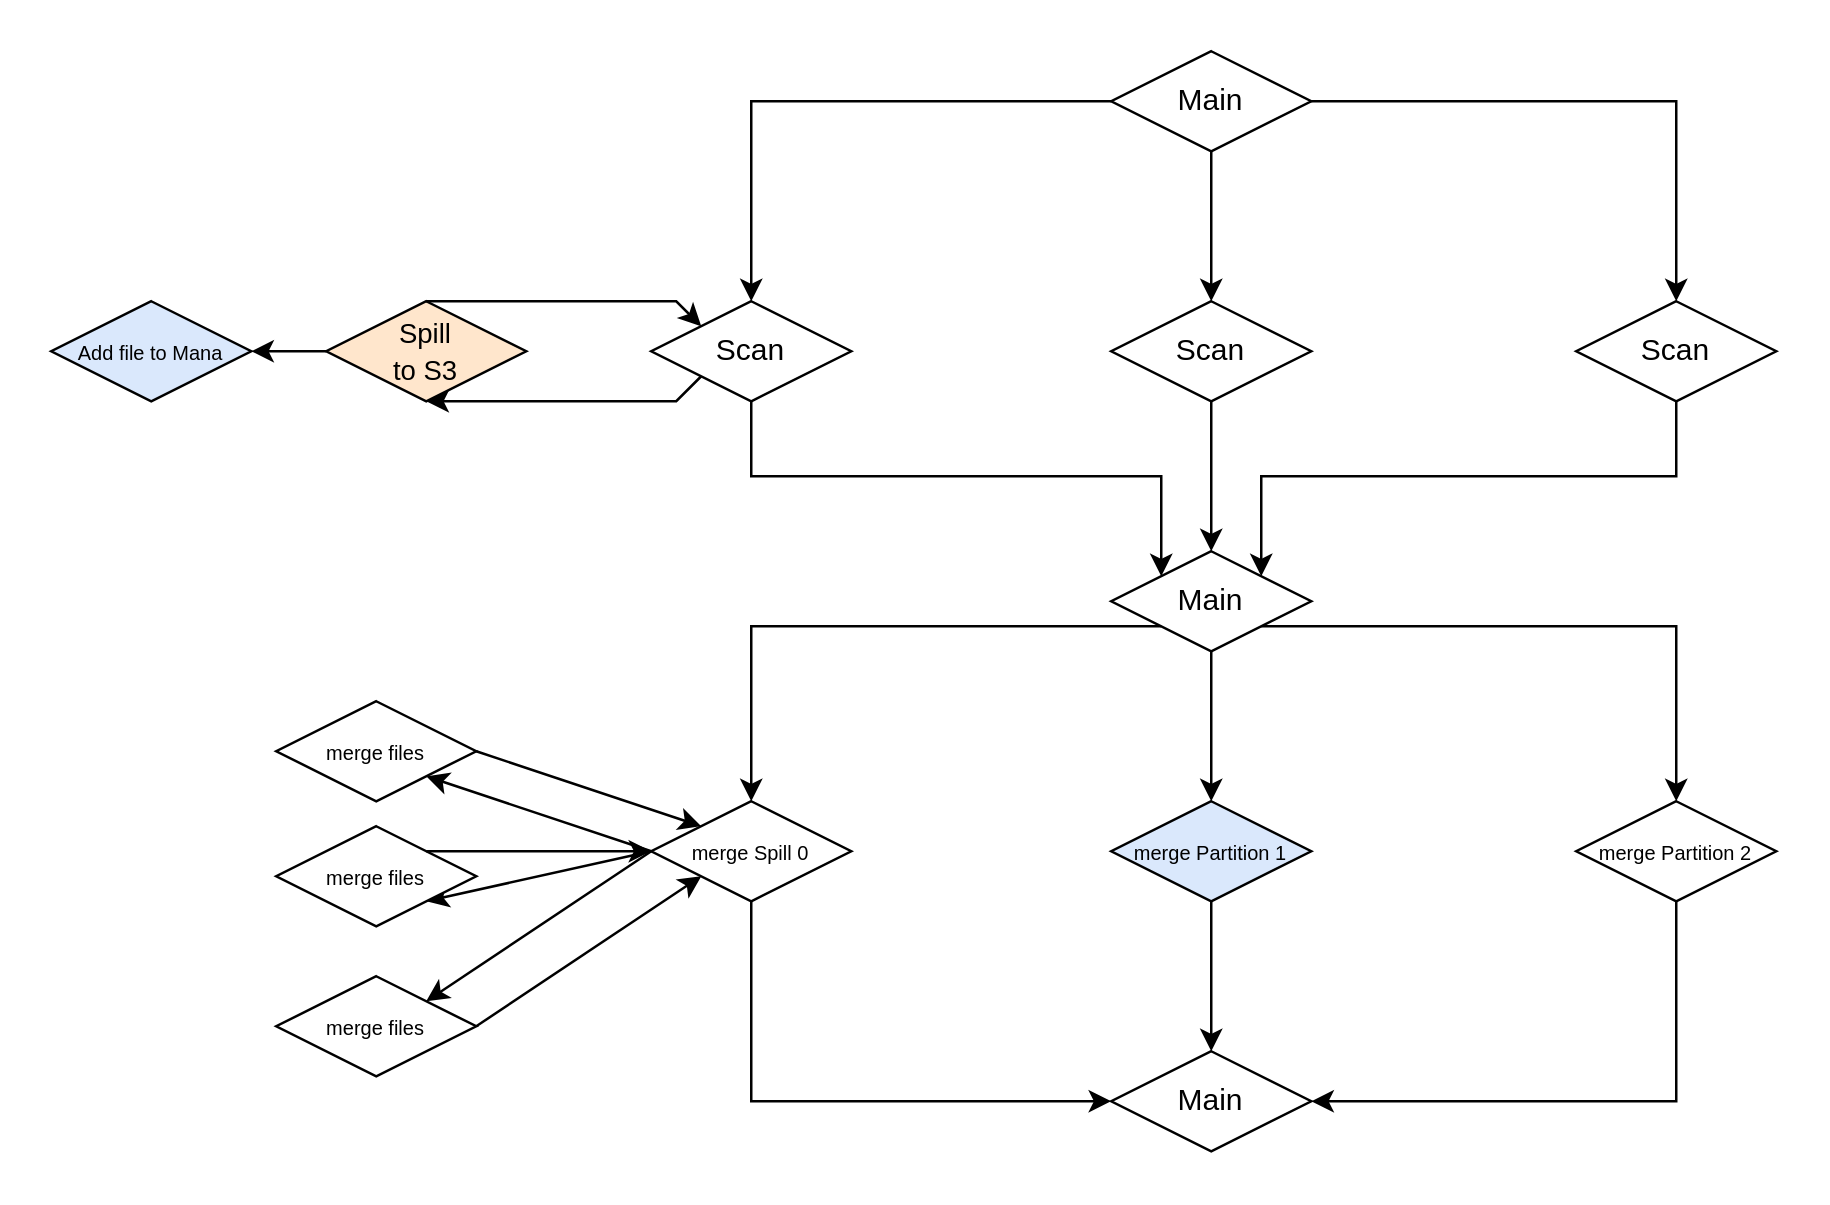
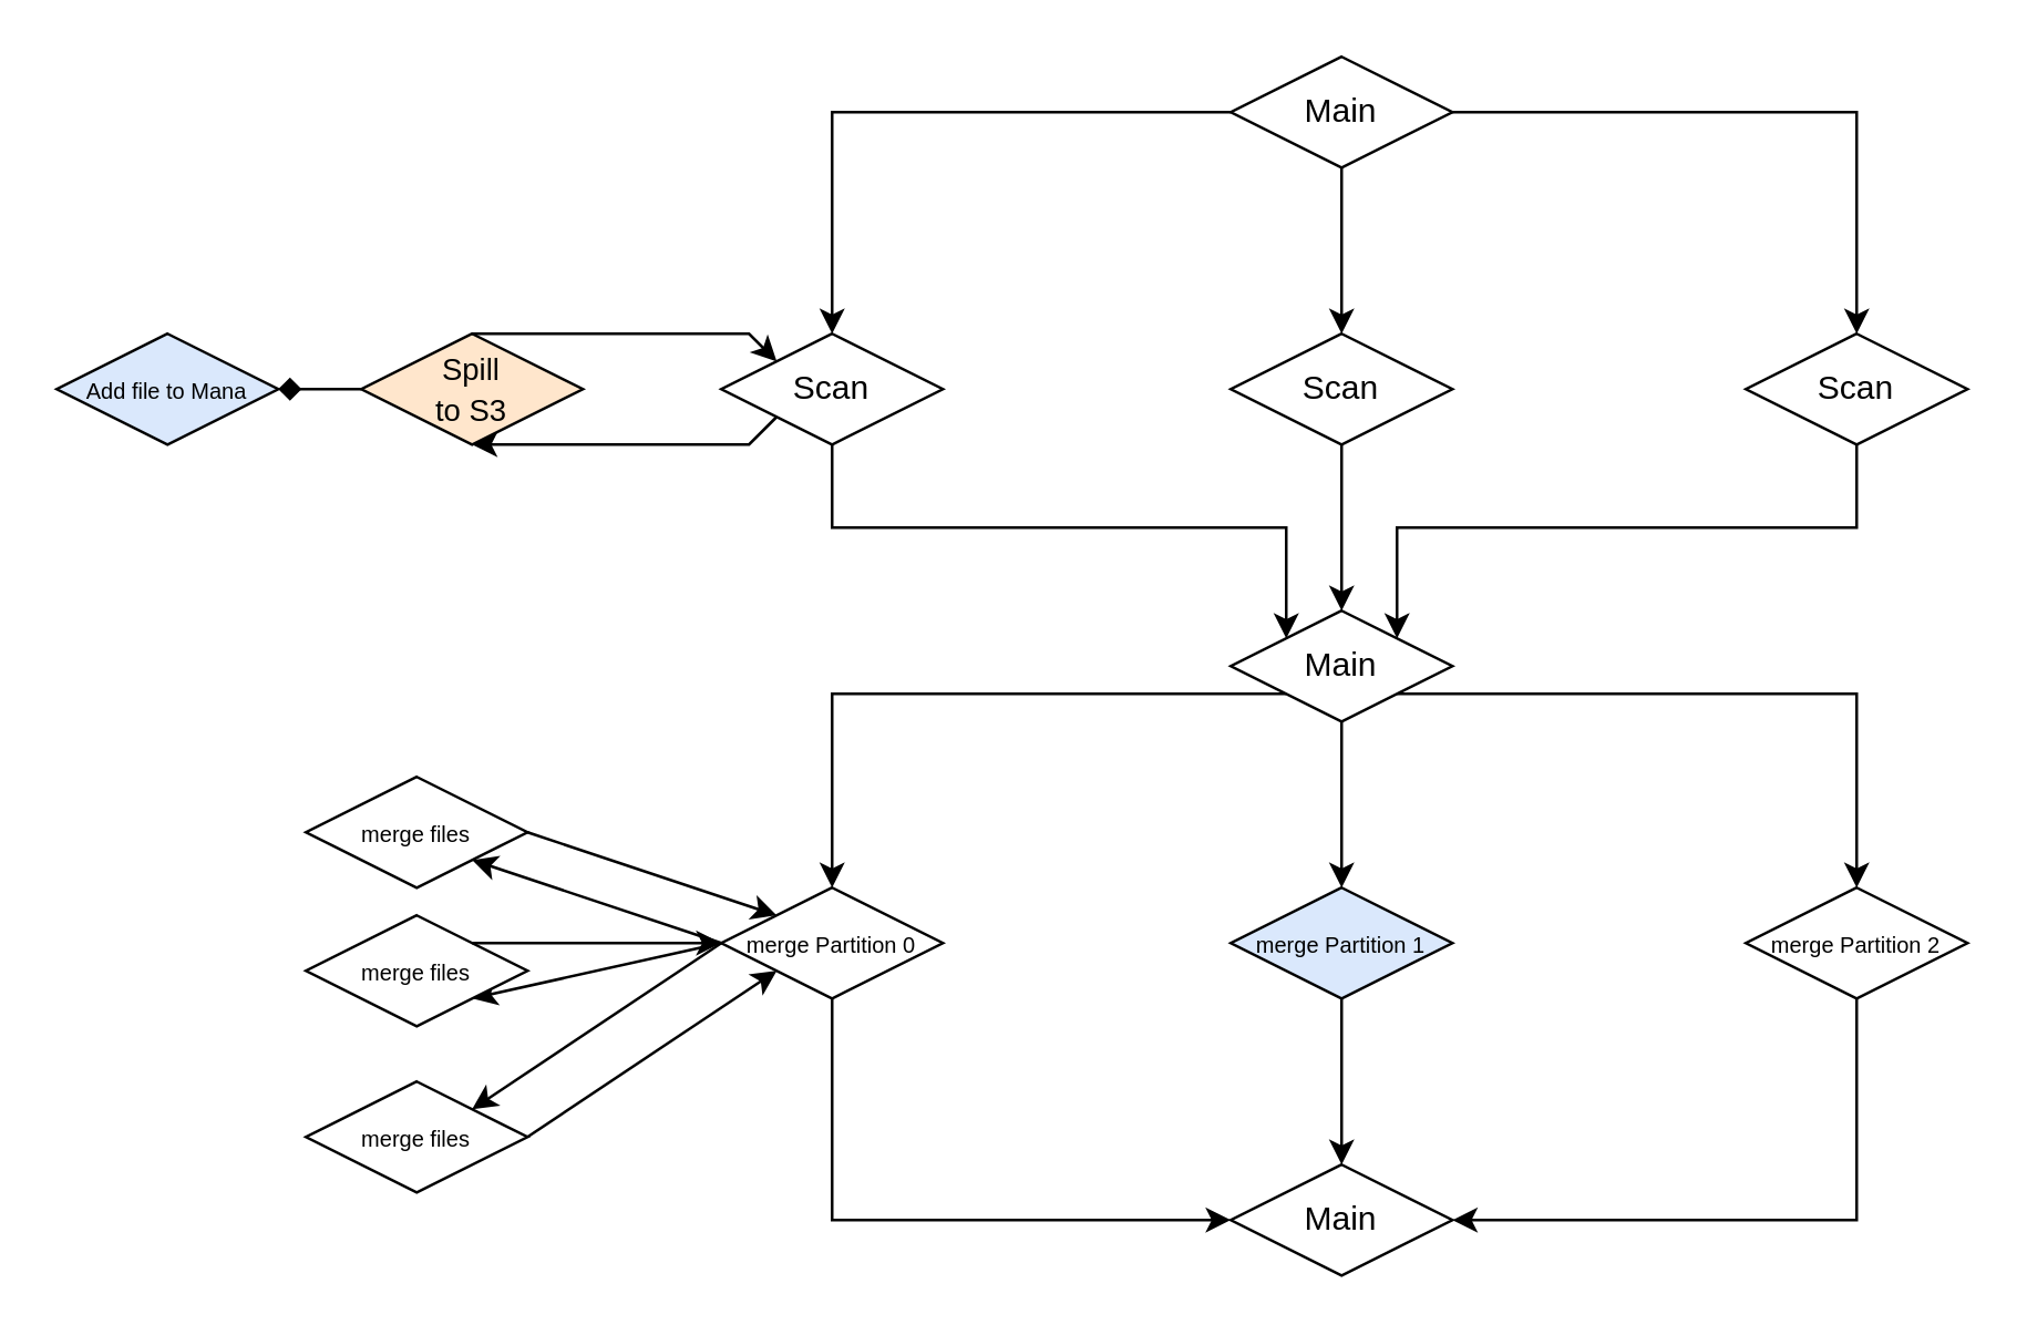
  <mxCell id="0" />
  <mxCell id="1" parent="0" />
  <mxCell id="2" value="Main" style="rhombus;whiteSpace=wrap;html=1;" vertex="1" parent="1"><mxGeometry x="444" y="20" width="80" height="40" as="geometry" /></mxCell>
  <mxCell id="3" value="" style="endArrow=classic;html=1;rounded=0;exitX=0;exitY=0.5;exitDx=0;exitDy=0;entryX=0.5;entryY=0;entryDx=0;entryDy=0;" edge="1" parent="1" source="2" target="7"><mxGeometry width="50" height="50" relative="1" as="geometry"><mxPoint x="270" y="190" as="sourcePoint" /><mxPoint x="300" y="120" as="targetPoint" /><Array as="points"><mxPoint x="300" y="40" /></Array></mxGeometry></mxCell>
  <mxCell id="4" value="" style="endArrow=classic;html=1;rounded=0;exitX=1;exitY=0.5;exitDx=0;exitDy=0;entryX=0.5;entryY=0;entryDx=0;entryDy=0;" edge="1" parent="1" source="2" target="11"><mxGeometry width="50" height="50" relative="1" as="geometry"><mxPoint x="634" y="60" as="sourcePoint" /><mxPoint x="560" y="110" as="targetPoint" /><Array as="points"><mxPoint x="670" y="40" /></Array></mxGeometry></mxCell>
  <mxCell id="5" value="" style="endArrow=classic;html=1;rounded=0;exitX=0.5;exitY=1;exitDx=0;exitDy=0;entryX=0.5;entryY=0;entryDx=0;entryDy=0;" edge="1" parent="1" source="2" target="9"><mxGeometry width="50" height="50" relative="1" as="geometry"><mxPoint x="460" y="280" as="sourcePoint" /><mxPoint x="484" y="110" as="targetPoint" /></mxGeometry></mxCell>
  <mxCell id="6" style="edgeStyle=orthogonalEdgeStyle;rounded=0;orthogonalLoop=1;jettySize=auto;html=1;entryX=0;entryY=0;entryDx=0;entryDy=0;exitX=0.5;exitY=1;exitDx=0;exitDy=0;" edge="1" parent="1" source="7" target="17"><mxGeometry relative="1" as="geometry" /></mxCell>
  <mxCell id="7" value="Scan" style="rhombus;whiteSpace=wrap;html=1;" vertex="1" parent="1"><mxGeometry x="260" y="120" width="80" height="40" as="geometry" /></mxCell>
  <mxCell id="8" style="edgeStyle=orthogonalEdgeStyle;rounded=0;orthogonalLoop=1;jettySize=auto;html=1;entryX=0.5;entryY=0;entryDx=0;entryDy=0;" edge="1" parent="1" source="9" target="17"><mxGeometry relative="1" as="geometry" /></mxCell>
  <mxCell id="9" value="Scan" style="rhombus;whiteSpace=wrap;html=1;" vertex="1" parent="1"><mxGeometry x="444" y="120" width="80" height="40" as="geometry" /></mxCell>
  <mxCell id="10" style="edgeStyle=orthogonalEdgeStyle;rounded=0;orthogonalLoop=1;jettySize=auto;html=1;entryX=1;entryY=0;entryDx=0;entryDy=0;exitX=0.5;exitY=1;exitDx=0;exitDy=0;" edge="1" parent="1" source="11" target="17"><mxGeometry relative="1" as="geometry" /></mxCell>
  <mxCell id="11" value="Scan" style="rhombus;whiteSpace=wrap;html=1;" vertex="1" parent="1"><mxGeometry x="630" y="120" width="80" height="40" as="geometry" /></mxCell>
  <mxCell id="12" value="" style="endArrow=classic;html=1;rounded=0;exitX=0;exitY=1;exitDx=0;exitDy=0;entryX=0.5;entryY=1;entryDx=0;entryDy=0;" edge="1" parent="1" source="7" target="14"><mxGeometry width="50" height="50" relative="1" as="geometry"><mxPoint x="170" y="240" as="sourcePoint" /><mxPoint x="210" y="140" as="targetPoint" /><Array as="points"><mxPoint x="270" y="160" /></Array></mxGeometry></mxCell>
- <mxCell id="13" value="" style="edgeStyle=orthogonalEdgeStyle;rounded=0;orthogonalLoop=1;jettySize=auto;html=1;" edge="1" parent="1" source="14" target="16"><mxGeometry relative="1" as="geometry" /></mxCell>
+ <mxCell id="13" value="" style="edgeStyle=orthogonalEdgeStyle;rounded=0;orthogonalLoop=1;jettySize=auto;html=1;endArrow=diamond;" edge="1" parent="1" source="14" target="16"><mxGeometry relative="1" as="geometry" /></mxCell>
  <mxCell id="14" value="&lt;font style=&quot;font-size: 11px;&quot;&gt;Spill&lt;/font&gt;&lt;div&gt;&lt;font style=&quot;font-size: 11px;&quot;&gt;to S3&lt;/font&gt;&lt;/div&gt;" style="rhombus;whiteSpace=wrap;html=1;fillColor=#ffe6cc;" vertex="1" parent="1"><mxGeometry x="130" y="120" width="80" height="40" as="geometry" /></mxCell>
  <mxCell id="15" value="" style="endArrow=classic;html=1;rounded=0;exitX=0.5;exitY=0;exitDx=0;exitDy=0;entryX=0;entryY=0;entryDx=0;entryDy=0;" edge="1" parent="1" source="14" target="7"><mxGeometry width="50" height="50" relative="1" as="geometry"><mxPoint x="410" y="220" as="sourcePoint" /><mxPoint x="460" y="170" as="targetPoint" /><Array as="points"><mxPoint x="270" y="120" /></Array></mxGeometry></mxCell>
  <mxCell id="16" value="&lt;font style=&quot;font-size: 8px;&quot;&gt;Add file to Mana&lt;/font&gt;" style="rhombus;whiteSpace=wrap;html=1;fillColor=#dae8fc;" vertex="1" parent="1"><mxGeometry x="20" y="120" width="80" height="40" as="geometry" /></mxCell>
  <mxCell id="17" value="Main" style="rhombus;whiteSpace=wrap;html=1;" vertex="1" parent="1"><mxGeometry x="444" y="220" width="80" height="40" as="geometry" /></mxCell>
  <mxCell id="18" value="" style="endArrow=classic;html=1;rounded=0;exitX=0;exitY=1;exitDx=0;exitDy=0;entryX=0.5;entryY=0;entryDx=0;entryDy=0;" edge="1" source="17" parent="1" target="27"><mxGeometry width="50" height="50" relative="1" as="geometry"><mxPoint x="444" y="310" as="sourcePoint" /><mxPoint x="300" y="390" as="targetPoint" /><Array as="points"><mxPoint x="300" y="250" /></Array></mxGeometry></mxCell>
  <mxCell id="19" value="" style="endArrow=classic;html=1;rounded=0;exitX=1;exitY=1;exitDx=0;exitDy=0;entryX=0.5;entryY=0;entryDx=0;entryDy=0;" edge="1" source="17" target="25" parent="1"><mxGeometry width="50" height="50" relative="1" as="geometry"><mxPoint x="524" y="310" as="sourcePoint" /><mxPoint x="560" y="380" as="targetPoint" /><Array as="points"><mxPoint x="670" y="250" /></Array></mxGeometry></mxCell>
  <mxCell id="20" value="" style="endArrow=classic;html=1;rounded=0;exitX=0.5;exitY=1;exitDx=0;exitDy=0;entryX=0.5;entryY=0;entryDx=0;entryDy=0;" edge="1" source="17" target="23" parent="1"><mxGeometry width="50" height="50" relative="1" as="geometry"><mxPoint x="484" y="330" as="sourcePoint" /><mxPoint x="484" y="380" as="targetPoint" /></mxGeometry></mxCell>
  <mxCell id="21" style="edgeStyle=orthogonalEdgeStyle;rounded=0;orthogonalLoop=1;jettySize=auto;html=1;entryX=0;entryY=0.5;entryDx=0;entryDy=0;exitX=0.5;exitY=1;exitDx=0;exitDy=0;" edge="1" target="26" parent="1" source="27"><mxGeometry relative="1" as="geometry"><mxPoint x="300" y="360" as="sourcePoint" /></mxGeometry></mxCell>
  <mxCell id="22" style="edgeStyle=orthogonalEdgeStyle;rounded=0;orthogonalLoop=1;jettySize=auto;html=1;entryX=0.5;entryY=0;entryDx=0;entryDy=0;" edge="1" source="23" target="26" parent="1"><mxGeometry relative="1" as="geometry" /></mxCell>
  <mxCell id="23" value="&lt;font style=&quot;font-size: 8px;&quot;&gt;merge Partition 1&lt;/font&gt;" style="rhombus;whiteSpace=wrap;html=1;fillColor=#dae8fc;" vertex="1" parent="1"><mxGeometry x="444" y="320" width="80" height="40" as="geometry" /></mxCell>
  <mxCell id="24" style="edgeStyle=orthogonalEdgeStyle;rounded=0;orthogonalLoop=1;jettySize=auto;html=1;entryX=1;entryY=0.5;entryDx=0;entryDy=0;exitX=0.5;exitY=1;exitDx=0;exitDy=0;" edge="1" source="25" target="26" parent="1"><mxGeometry relative="1" as="geometry" /></mxCell>
  <mxCell id="25" value="&lt;font style=&quot;font-size: 8px;&quot;&gt;merge Partition 2&lt;/font&gt;" style="rhombus;whiteSpace=wrap;html=1;" vertex="1" parent="1"><mxGeometry x="630" y="320" width="80" height="40" as="geometry" /></mxCell>
  <mxCell id="26" value="Main" style="rhombus;whiteSpace=wrap;html=1;" vertex="1" parent="1"><mxGeometry x="444" y="420" width="80" height="40" as="geometry" /></mxCell>
- <mxCell id="27" value="&lt;font style=&quot;font-size: 8px;&quot;&gt;merge Spill 0&lt;/font&gt;" style="rhombus;whiteSpace=wrap;html=1;" vertex="1" parent="1"><mxGeometry x="260" y="320" width="80" height="40" as="geometry" /></mxCell>
+ <mxCell id="27" value="&lt;font style=&quot;font-size: 8px;&quot;&gt;merge Partition 0&lt;/font&gt;" style="rhombus;whiteSpace=wrap;html=1;" vertex="1" parent="1"><mxGeometry x="260" y="320" width="80" height="40" as="geometry" /></mxCell>
  <mxCell id="28" value="" style="endArrow=classic;html=1;rounded=0;entryX=1;entryY=1;entryDx=0;entryDy=0;exitX=0;exitY=0.5;exitDx=0;exitDy=0;" edge="1" parent="1" source="27" target="29"><mxGeometry width="50" height="50" relative="1" as="geometry"><mxPoint x="180" y="410" as="sourcePoint" /><mxPoint x="230" y="360" as="targetPoint" /><Array as="points" /></mxGeometry></mxCell>
  <mxCell id="29" value="&lt;font style=&quot;font-size: 8px;&quot;&gt;merge files&lt;/font&gt;" style="rhombus;whiteSpace=wrap;html=1;" vertex="1" parent="1"><mxGeometry x="110" y="280" width="80" height="40" as="geometry" /></mxCell>
  <mxCell id="30" value="" style="endArrow=classic;html=1;rounded=0;exitX=1;exitY=0.5;exitDx=0;exitDy=0;entryX=0;entryY=0;entryDx=0;entryDy=0;" edge="1" parent="1" source="29" target="27"><mxGeometry width="50" height="50" relative="1" as="geometry"><mxPoint x="330" y="350" as="sourcePoint" /><mxPoint x="380" y="300" as="targetPoint" /><Array as="points" /></mxGeometry></mxCell>
  <mxCell id="31" value="" style="endArrow=classic;html=1;rounded=0;entryX=1;entryY=1;entryDx=0;entryDy=0;exitX=0;exitY=0.5;exitDx=0;exitDy=0;" edge="1" target="32" parent="1" source="27"><mxGeometry width="50" height="50" relative="1" as="geometry"><mxPoint x="290" y="360" as="sourcePoint" /><mxPoint x="240" y="370" as="targetPoint" /><Array as="points" /></mxGeometry></mxCell>
  <mxCell id="32" value="&lt;font style=&quot;font-size: 8px;&quot;&gt;merge files&lt;/font&gt;" style="rhombus;whiteSpace=wrap;html=1;" vertex="1" parent="1"><mxGeometry x="110" y="330" width="80" height="40" as="geometry" /></mxCell>
  <mxCell id="33" value="" style="endArrow=classic;html=1;rounded=0;exitX=1;exitY=0;exitDx=0;exitDy=0;entryX=0;entryY=0.5;entryDx=0;entryDy=0;" edge="1" source="32" parent="1" target="27"><mxGeometry width="50" height="50" relative="1" as="geometry"><mxPoint x="340" y="360" as="sourcePoint" /><mxPoint x="290" y="340" as="targetPoint" /><Array as="points" /></mxGeometry></mxCell>
  <mxCell id="34" value="" style="endArrow=classic;html=1;rounded=0;entryX=1;entryY=0;entryDx=0;entryDy=0;" edge="1" target="35" parent="1"><mxGeometry width="50" height="50" relative="1" as="geometry"><mxPoint x="260" y="340" as="sourcePoint" /><mxPoint x="210" y="450" as="targetPoint" /><Array as="points" /></mxGeometry></mxCell>
  <mxCell id="35" value="&lt;font style=&quot;font-size: 8px;&quot;&gt;merge files&lt;/font&gt;" style="rhombus;whiteSpace=wrap;html=1;" vertex="1" parent="1"><mxGeometry x="110" y="390" width="80" height="40" as="geometry" /></mxCell>
  <mxCell id="36" value="" style="endArrow=classic;html=1;rounded=0;exitX=1;exitY=0.5;exitDx=0;exitDy=0;entryX=0;entryY=1;entryDx=0;entryDy=0;" edge="1" source="35" parent="1" target="27"><mxGeometry width="50" height="50" relative="1" as="geometry"><mxPoint x="310" y="440" as="sourcePoint" /><mxPoint x="260" y="420" as="targetPoint" /><Array as="points" /></mxGeometry></mxCell>
